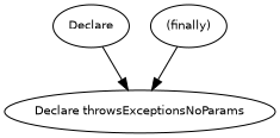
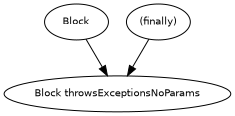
  digraph {
    node [fontname=Helvetica fontsize=10]
-   n1 [label=Declare]
-   n2 [label="Declare throwsExceptionsNoParams"]
+   n1 [label=Block]
+   n2 [label="Block throwsExceptionsNoParams"]
    n3 [label="(finally)"]
    n1 -> n2
    n3 -> n2
  }
